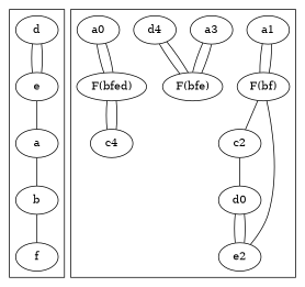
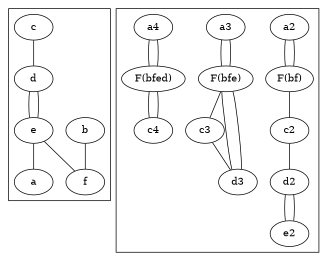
  graph {
    a
    b
+   c
    f
    d
    e
-   a2 [label=a1]
+   a2
    "F(bf)"
    c2
    e2
-   d2 [label=d0]
+   d2
    a3
    "F(bfe)"
-   d3 [label=d4]
-   a4 [label=a0]
+   c3
+   d3
+   a4
    "F(bfed)"
    c4
    subgraph cluster_1 {
      a
      b
+     c
      f
      d
      e
    }
    subgraph cluster_2 {
      a2
      "F(bf)"
      c2
      e2
      d2
      a3
      "F(bfe)"
+     c3
      d3
      a4
      "F(bfed)"
      c4
    }
-   a -- b
    b -- f
+   c -- d
    d -- e
    d -- e
    e -- a
+   e -- f
    a2 -- "F(bf)"
    a2 -- "F(bf)"
    "F(bf)" -- c2
-   "F(bf)" -- e2
    c2 -- d2
    d2 -- e2
    d2 -- e2
    a3 -- "F(bfe)"
    a3 -- "F(bfe)"
+   "F(bfe)" -- c3
+   c3 -- d3
    d3 -- "F(bfe)"
    d3 -- "F(bfe)"
    a4 -- "F(bfed)"
    a4 -- "F(bfed)"
    "F(bfed)" -- c4
    "F(bfed)" -- c4
  }
